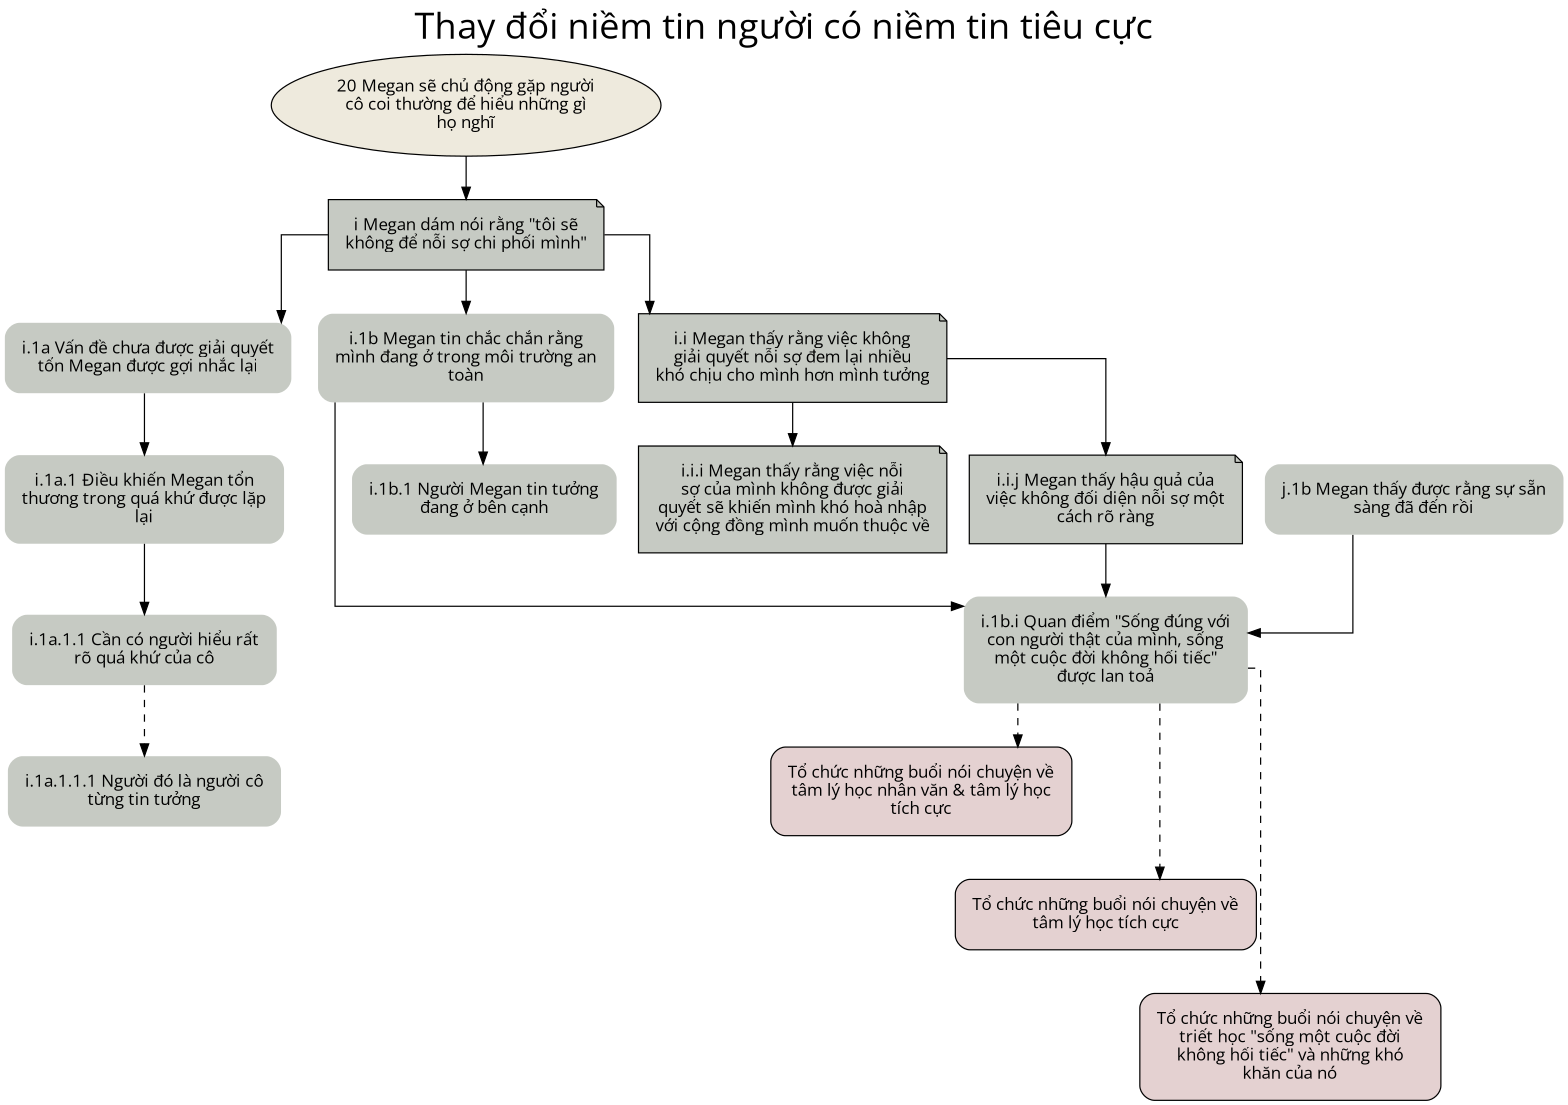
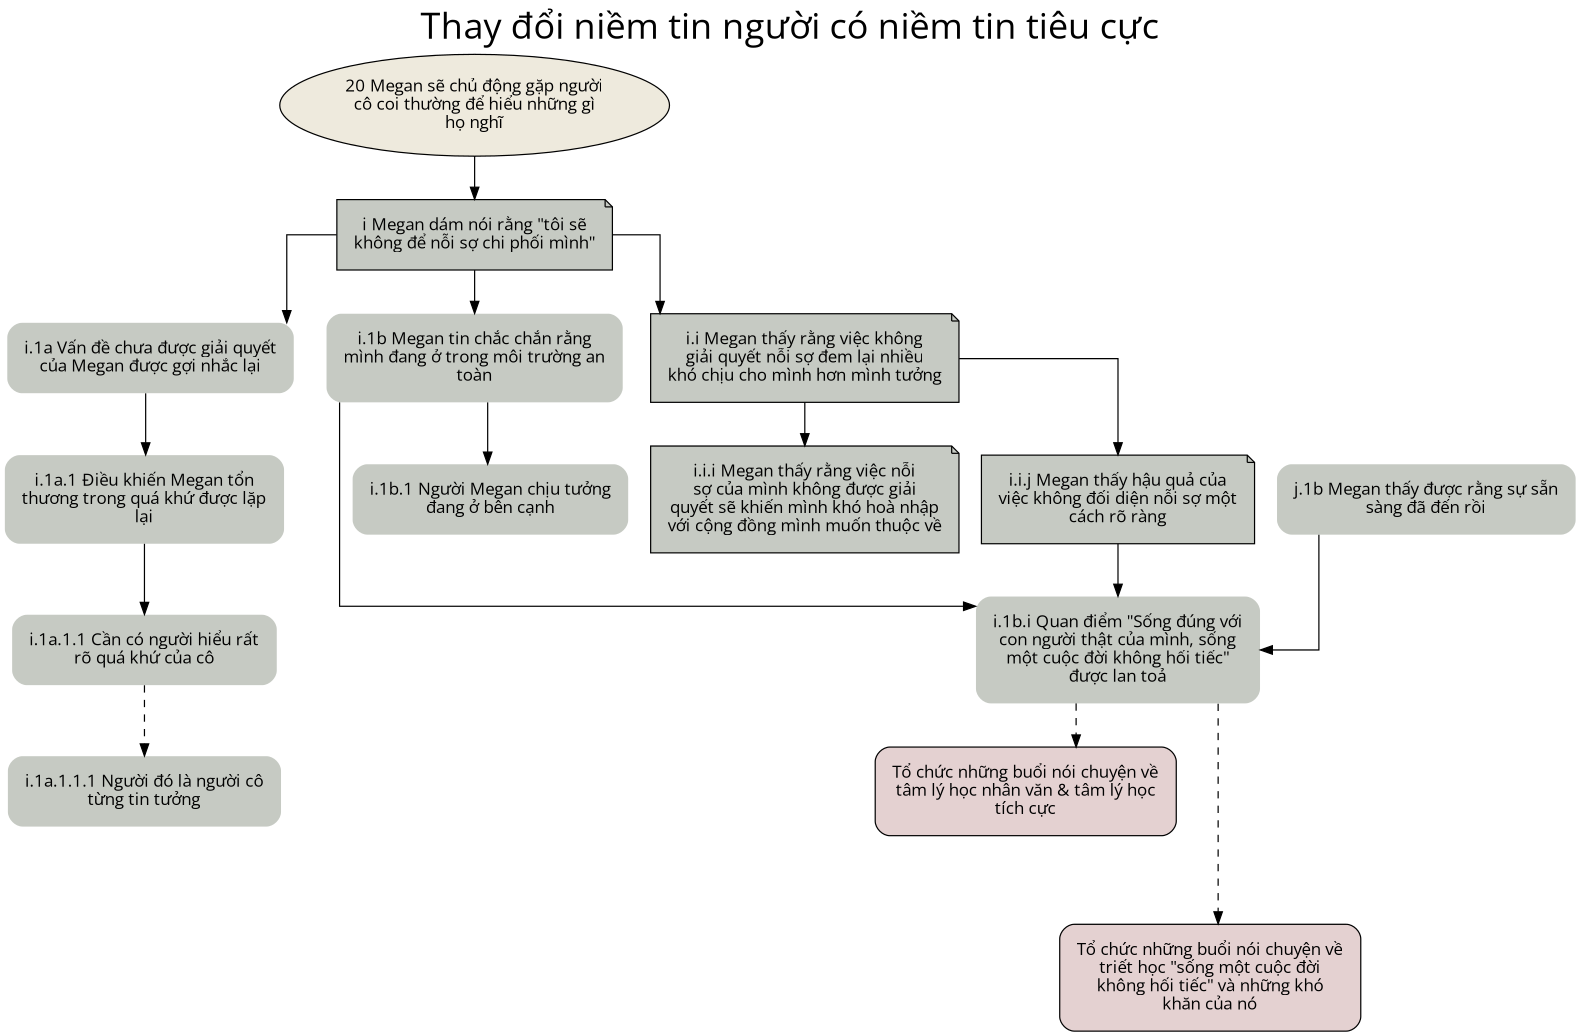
  digraph {
    fontname="Open Sans"
    fontsize=30
    label="Thay đổi niềm tin người có niềm tin tiêu cực"
    labelloc=t
    splines=ortho
    style=rounded
    node [fillcolor="#c6cac3" fontname="Open Sans" margin=0.2 shape=plaintext style="filled, rounded"]
    edge [fontname="Open Sans" penwidth=1]
    n1 [fillcolor="#EEEADD" label="20 Megan sẽ chủ động gặp người\ncô coi thường để hiểu những gì\nhọ nghĩ" margin=0.1 shape=oval]
    n2 [label="i Megan dám nói rằng \"tôi sẽ\nkhông để nỗi sợ chi phối mình\"" shape=note style=filled]
-   n3 [label="i.1a Vấn đề chưa được giải quyết\ntổn Megan được gợi nhắc lại"]
+   n3 [label="i.1a Vấn đề chưa được giải quyết\ncủa Megan được gợi nhắc lại"]
    n4 [label="i.1b Megan tin chắc chắn rằng\nmình đang ở trong môi trường an\ntoàn"]
    n5 [label="i.i Megan thấy rằng việc không\ngiải quyết nỗi sợ đem lại nhiều\nkhó chịu cho mình hơn mình tưởng" shape=note style=filled]
    n6 [label="i.1a.1 Điều khiến Megan tổn\nthương trong quá khứ được lặp\nlại"]
    n7 [label="i.1b.i Quan điểm \"Sống đúng với\ncon người thật của mình, sống\nmột cuộc đời không hối tiếc\"\nđược lan toả"]
-   n8 [label="i.1b.1 Người Megan tin tưởng\nđang ở bên cạnh"]
+   n8 [label="i.1b.1 Người Megan chịu tưởng\nđang ở bên cạnh"]
    n9 [label="i.i.i Megan thấy rằng việc nỗi\nsợ của mình không được giải\nquyết sẽ khiến mình khó hoà nhập\nvới cộng đồng mình muốn thuộc về" shape=note style=filled]
    n10 [label="i.i.j Megan thấy hậu quả của\nviệc không đối diện nỗi sợ một\ncách rõ ràng" shape=note style=filled]
    n11 [label="j.1b Megan thấy được rằng sự sẵn\nsàng đã đến rồi"]
    n12 [fillcolor="#E4D1D1" label="Tổ chức những buổi nói chuyện về\ntâm lý học nhân văn & tâm lý học\ntích cực" shape=polygon]
-   n13 [fillcolor="#E4D1D1" label="Tổ chức những buổi nói chuyện về\ntâm lý học tích cực" shape=polygon]
    n14 [fillcolor="#E4D1D1" label="Tổ chức những buổi nói chuyện về\ntriết học \"sống một cuộc đời\nkhông hối tiếc\" và những khó\nkhăn của nó" shape=polygon]
    n15 [label="i.1a.1.1.1 Người đó là người cô\ntừng tin tưởng"]
    n16 [label="i.1a.1.1 Cần có người hiểu rất\nrõ quá khứ của cô"]
    n1 -> n2 [minlen=1]
    n2 -> n3
    n2 -> n4
    n2 -> n5
    n3 -> n6
    n4 -> n7
    n4 -> n8 [minlen=1]
    n5 -> n9 [minlen=1]
    n5 -> n10
    n6 -> n16
    n7 -> n12 [minlen=1 style=dashed]
-   n7 -> n13 [minlen=2 style=dashed]
    n7 -> n14 [minlen=3 style=dashed]
    n10 -> n7
    n11 -> n7 [minlen=1]
    n16 -> n15 [minlen=1 style=dashed]
  }
